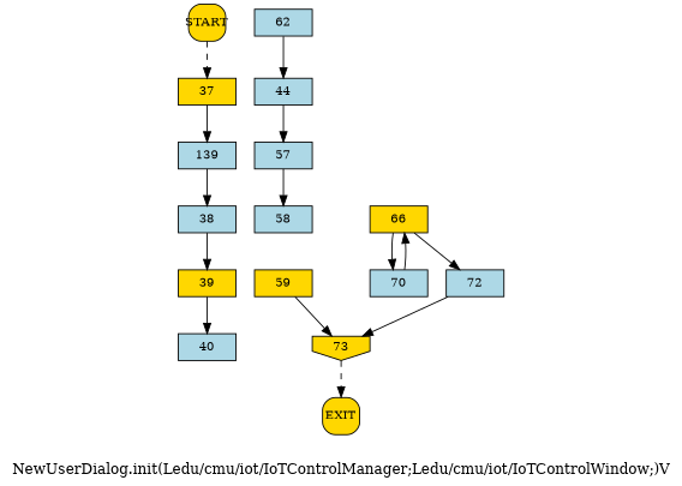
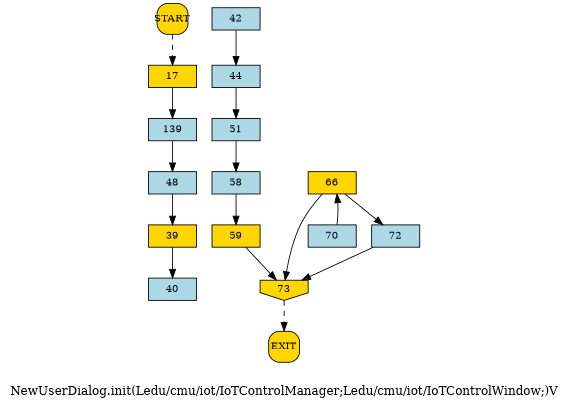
  digraph {
    label="NewUserDialog.init(Ledu/cmu/iot/IoTControlManager;Ledu/cmu/iot/IoTControlWindow;)V"
    node [fillcolor=lightblue fixedsize=true fontsize=12 shape=box style=filled]
    edge [style=solid]
-   n1 [fillcolor=gold height=0.36 label=37 width=0.78]
+   n1 [fillcolor=gold height=0.36 label=17 width=0.78]
    n2 [height=0.36 label=139 width=0.78]
-   n3 [height=0.36 label=38 width=0.78]
+   n3 [height=0.36 label=48 width=0.78]
    n4 [fillcolor=gold height=0.36 label=39 width=0.78]
    n5 [height=0.36 label=40 width=0.78]
-   n6 [height=0.36 label=62 width=0.78]
+   n6 [height=0.36 label=42 width=0.78]
    n7 [height=0.36 label=44 width=0.78]
-   n8 [height=0.36 label=57 width=0.78]
+   n8 [height=0.36 label=51 width=0.78]
    n9 [height=0.36 label=58 width=0.78]
    n10 [fillcolor=gold height=0.36 label=59 width=0.78]
    n11 [fillcolor=gold height=0.36 label=73 shape=invhouse width=0.78]
    n12 [fillcolor=gold height=0.36 label=66 width=0.78]
    n13 [height=0.36 label=70 width=0.78]
    n14 [height=0.36 label=72 width=0.78]
    n15 [fillcolor=gold height=0.5 label=EXIT style="filled, rounded" width=0.5]
    n16 [fillcolor=gold height=0.5 label=START style="filled, rounded" width=0.5]
    n1 -> n2
    n2 -> n3
    n3 -> n4
    n4 -> n5
    n6 -> n7
    n7 -> n8
    n8 -> n9
+   n9 -> n10
    n10 -> n11
    n11 -> n15 [style=dashed]
-   n12 -> n13
+   n12 -> n11
    n12 -> n14
    n13 -> n12
    n14 -> n11
    n16 -> n1 [style=dashed]
  }
